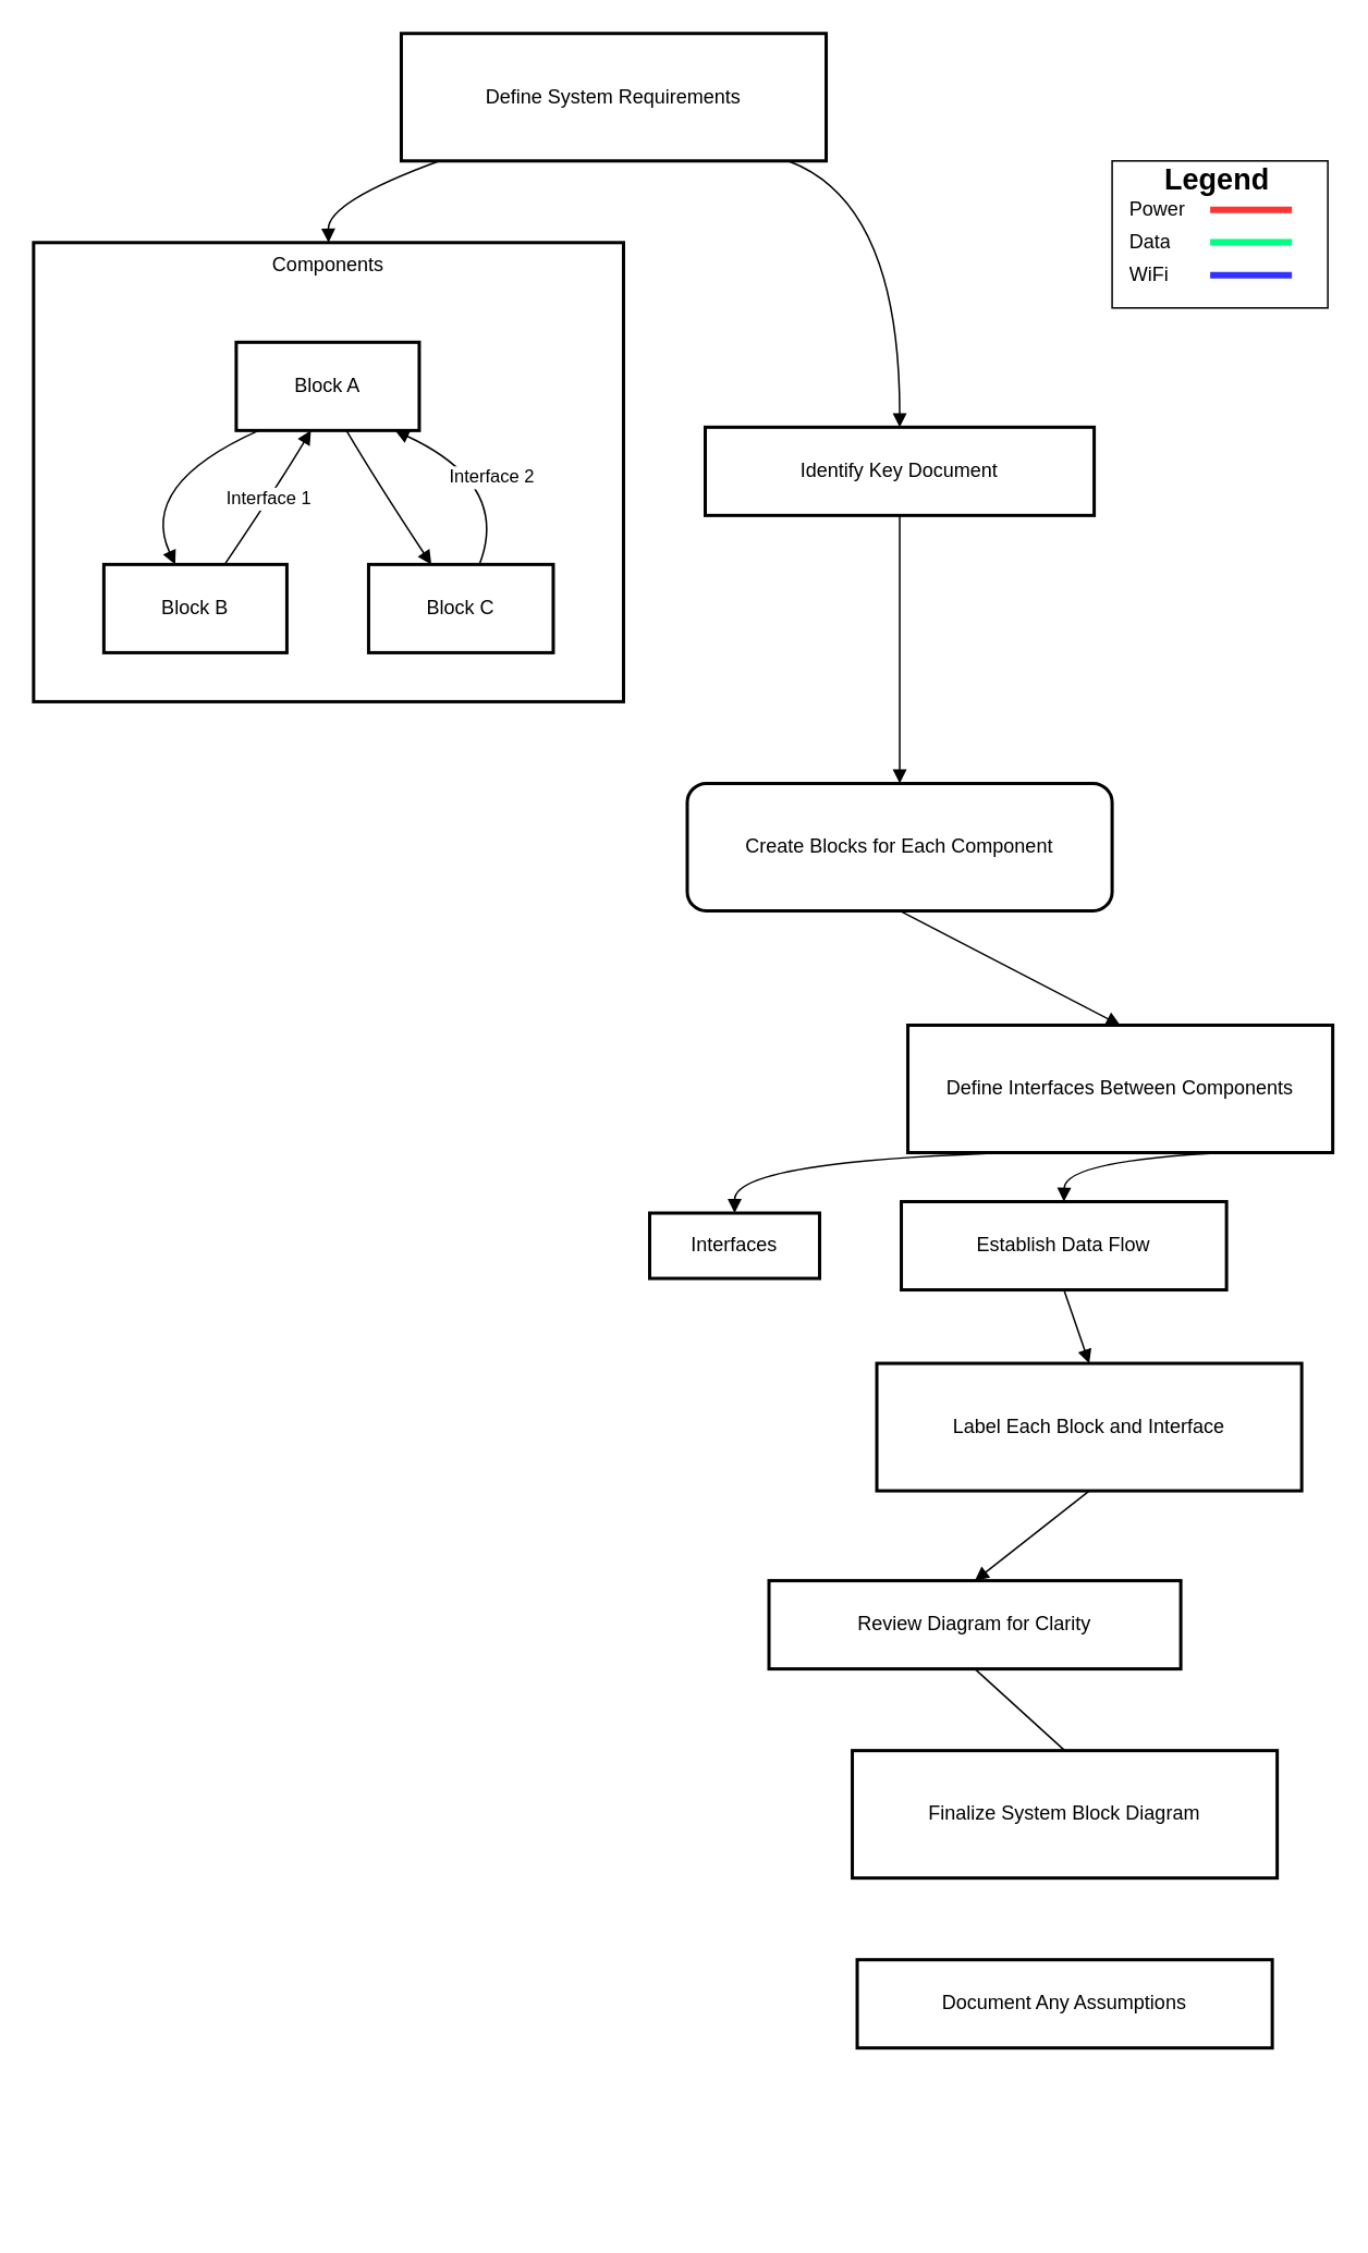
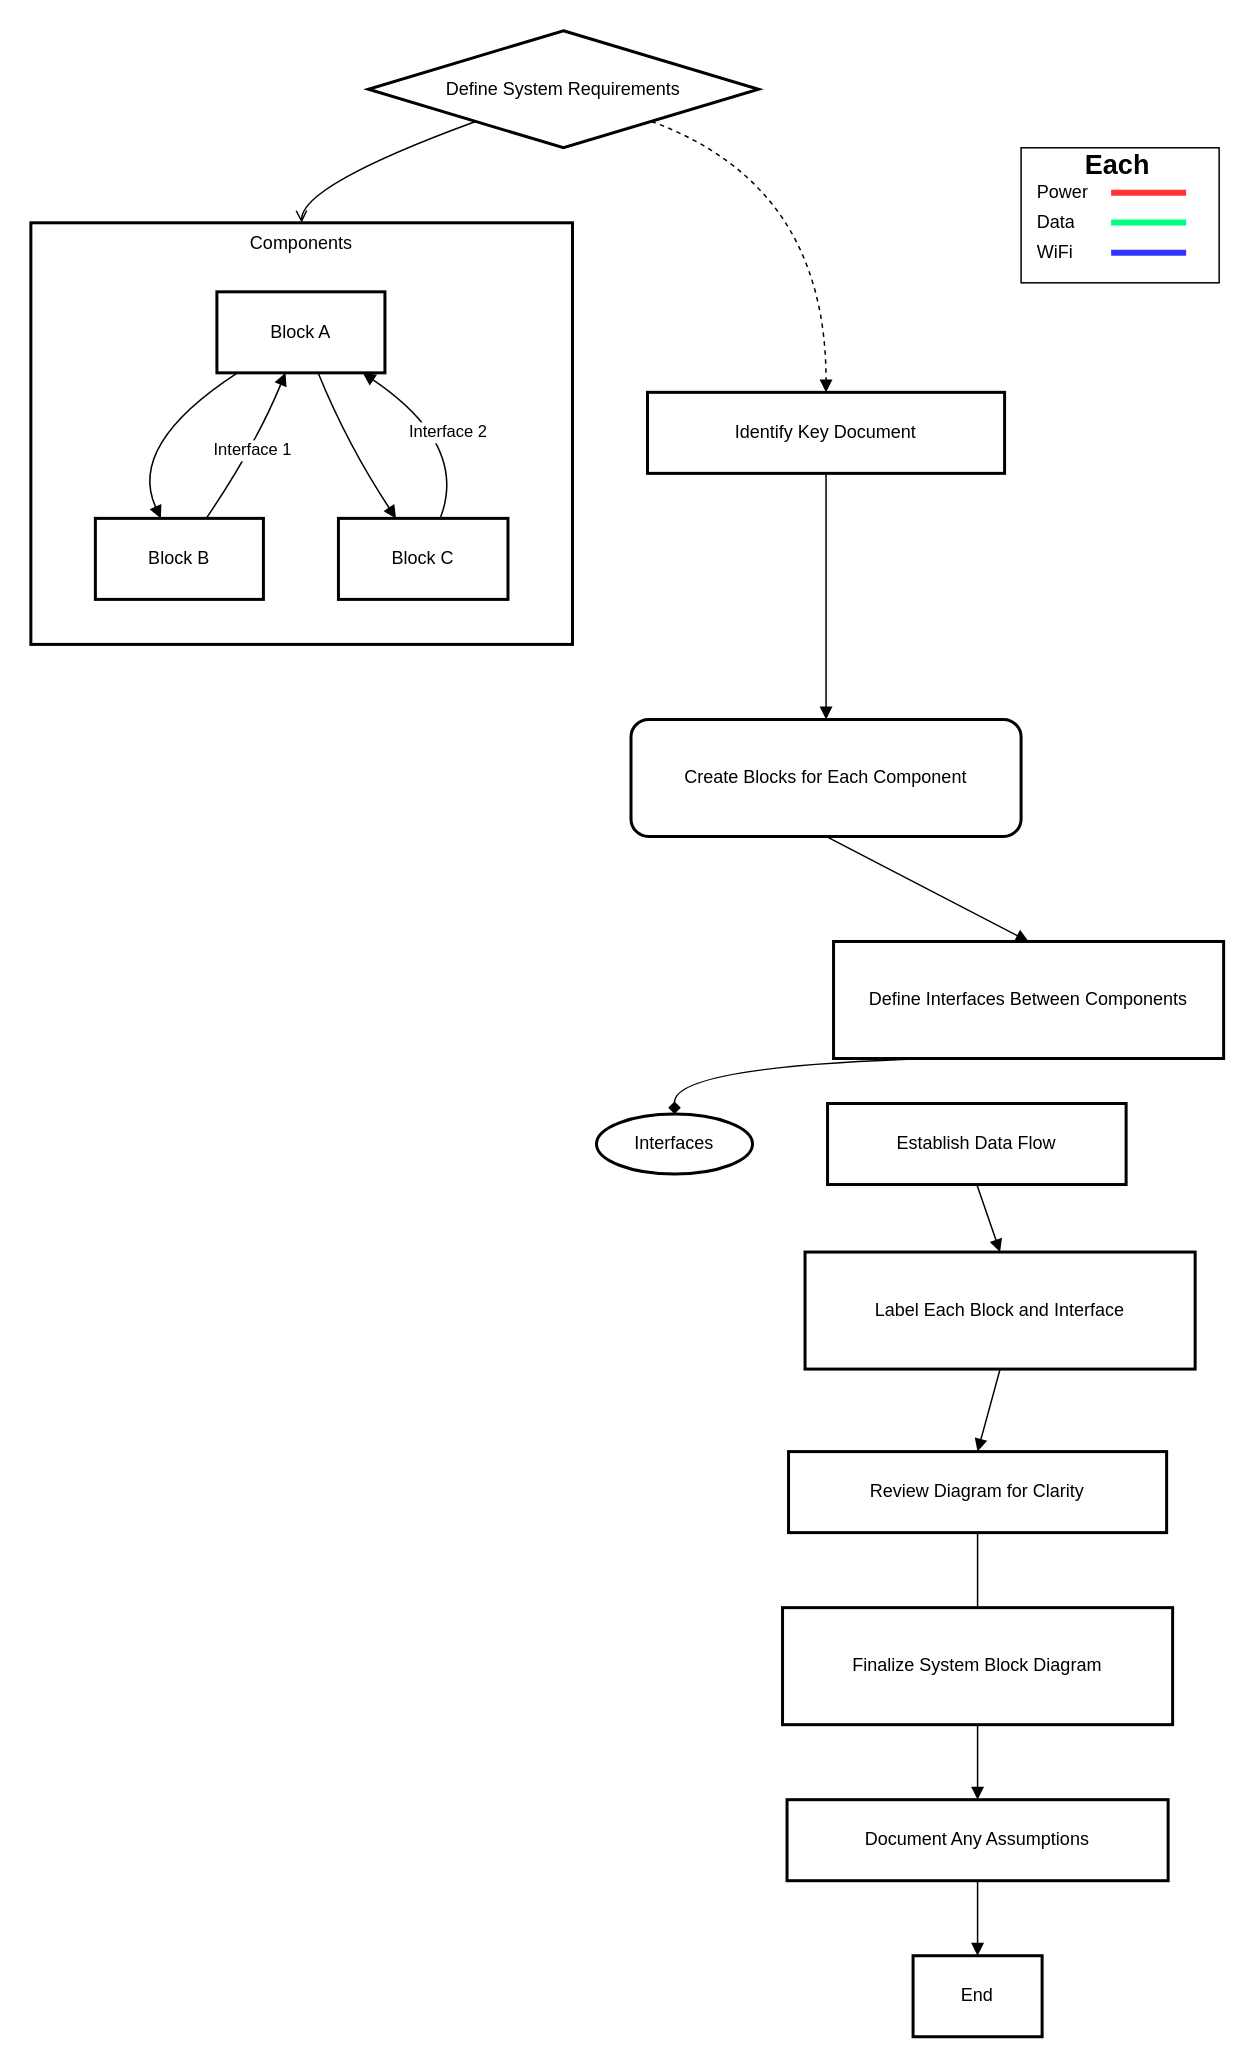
  <mxCell id="0" />
  <mxCell id="1" parent="0" />
  <mxCell id="2" value="" style="rounded=0;whiteSpace=wrap;html=1;" vertex="1" parent="1"><mxGeometry x="680" y="98" width="132" height="90" as="geometry" /></mxCell>
- <mxCell id="3" value="Interfaces" style="whiteSpace=wrap;strokeWidth=2;" parent="1" vertex="1"><mxGeometry x="397" y="742" width="104" height="40" as="geometry" /></mxCell>
+ <mxCell id="3" value="Interfaces" style="ellipse;whiteSpace=wrap;strokeWidth=2;" parent="1" vertex="1"><mxGeometry x="397" y="742" width="104" height="40" as="geometry" /></mxCell>
  <mxCell id="4" value="Components" style="whiteSpace=wrap;strokeWidth=2;verticalAlign=top;" parent="1" vertex="1"><mxGeometry x="20" y="148" width="361" height="281" as="geometry" /></mxCell>
- <mxCell id="5" value="Block A" style="whiteSpace=wrap;strokeWidth=2;" parent="4" vertex="1"><mxGeometry x="124" y="61" width="112" height="54" as="geometry" /></mxCell>
+ <mxCell id="5" value="Block A" style="whiteSpace=wrap;strokeWidth=2;" parent="4" vertex="1"><mxGeometry x="124" y="46" width="112" height="54" as="geometry" /></mxCell>
  <mxCell id="6" value="Block B" style="whiteSpace=wrap;strokeWidth=2;" parent="4" vertex="1"><mxGeometry x="43" y="197" width="112" height="54" as="geometry" /></mxCell>
  <mxCell id="7" value="Block C" style="whiteSpace=wrap;strokeWidth=2;" parent="4" vertex="1"><mxGeometry x="205" y="197" width="113" height="54" as="geometry" /></mxCell>
  <mxCell id="8" value="" style="curved=1;startArrow=none;endArrow=block;exitX=0.13;exitY=0.99;entryX=0.39;entryY=0;" parent="4" source="5" target="6" edge="1"><mxGeometry relative="1" as="geometry"><Array as="points"><mxPoint x="64" y="148" /></Array></mxGeometry></mxCell>
  <mxCell id="9" value="" style="curved=1;startArrow=none;endArrow=block;exitX=0.6;exitY=0.99;entryX=0.34;entryY=0;" parent="4" source="5" target="7" edge="1"><mxGeometry relative="1" as="geometry"><Array as="points"><mxPoint x="211" y="148" /></Array></mxGeometry></mxCell>
  <mxCell id="10" value="Interface 1" style="curved=1;startArrow=none;endArrow=block;exitX=0.66;exitY=0;entryX=0.41;entryY=0.99;" parent="4" source="6" target="5" edge="1"><mxGeometry relative="1" as="geometry"><Array as="points"><mxPoint x="150" y="148" /></Array></mxGeometry></mxCell>
  <mxCell id="11" value="Interface 2" style="curved=1;startArrow=none;endArrow=block;exitX=0.6;exitY=0;entryX=0.86;entryY=0.99;" parent="4" source="7" target="5" edge="1"><mxGeometry relative="1" as="geometry"><Array as="points"><mxPoint x="292" y="148" /></Array></mxGeometry></mxCell>
- <mxCell id="12" value="Define System Requirements" style="whiteSpace=wrap;strokeWidth=2;" parent="1" vertex="1"><mxGeometry x="245" y="20" width="260" height="78" as="geometry" /></mxCell>
+ <mxCell id="12" value="Define System Requirements" style="rhombus;whiteSpace=wrap;strokeWidth=2;" parent="1" vertex="1"><mxGeometry x="245" y="20" width="260" height="78" as="geometry" /></mxCell>
  <mxCell id="13" value="Identify Key Document" style="whiteSpace=wrap;strokeWidth=2;" parent="1" vertex="1"><mxGeometry x="431" y="261" width="238" height="54" as="geometry" /></mxCell>
  <mxCell id="14" value="Create Blocks for Each Component" style="whiteSpace=wrap;strokeWidth=2;rounded=1;" parent="1" vertex="1"><mxGeometry x="420" y="479" width="260" height="78" as="geometry" /></mxCell>
  <mxCell id="15" value="Define Interfaces Between Components" style="whiteSpace=wrap;strokeWidth=2;" parent="1" vertex="1"><mxGeometry x="555" y="627" width="260" height="78" as="geometry" /></mxCell>
  <mxCell id="16" value="Establish Data Flow" style="whiteSpace=wrap;strokeWidth=2;" parent="1" vertex="1"><mxGeometry x="551" y="735" width="199" height="54" as="geometry" /></mxCell>
  <mxCell id="17" value="Label Each Block and Interface" style="whiteSpace=wrap;strokeWidth=2;" parent="1" vertex="1"><mxGeometry x="536" y="834" width="260" height="78" as="geometry" /></mxCell>
- <mxCell id="18" value="Review Diagram for Clarity" style="whiteSpace=wrap;strokeWidth=2;" parent="1" vertex="1"><mxGeometry x="470" y="967" width="252" height="54" as="geometry" /></mxCell>
+ <mxCell id="18" value="Review Diagram for Clarity" style="whiteSpace=wrap;strokeWidth=2;" parent="1" vertex="1"><mxGeometry x="525" y="967" width="252" height="54" as="geometry" /></mxCell>
  <mxCell id="19" value="Finalize System Block Diagram" style="whiteSpace=wrap;strokeWidth=2;" parent="1" vertex="1"><mxGeometry x="521" y="1071" width="260" height="78" as="geometry" /></mxCell>
  <mxCell id="20" value="Document Any Assumptions" style="whiteSpace=wrap;strokeWidth=2;" parent="1" vertex="1"><mxGeometry x="524" y="1199" width="254" height="54" as="geometry" /></mxCell>
- <mxCell id="22" value="" style="curved=1;startArrow=none;endArrow=block;exitX=0.91;exitY=1;entryX=0.5;entryY=0;" parent="1" source="12" target="13" edge="1"><mxGeometry relative="1" as="geometry"><Array as="points"><mxPoint x="550" y="123" /></Array></mxGeometry></mxCell>
+ <mxCell id="21" value="End" style="whiteSpace=wrap;strokeWidth=2;" parent="1" vertex="1"><mxGeometry x="608" y="1303" width="86" height="54" as="geometry" /></mxCell>
+ <mxCell id="22" value="" style="curved=1;startArrow=none;endArrow=block;exitX=0.91;exitY=1;entryX=0.5;entryY=0;dashed=1;" parent="1" source="12" target="13" edge="1"><mxGeometry relative="1" as="geometry"><Array as="points"><mxPoint x="550" y="123" /></Array></mxGeometry></mxCell>
  <mxCell id="23" value="" style="curved=1;startArrow=none;endArrow=block;exitX=0.5;exitY=1;entryX=0.5;entryY=-0.01;" parent="1" source="13" target="14" edge="1"><mxGeometry relative="1" as="geometry"><Array as="points" /></mxGeometry></mxCell>
  <mxCell id="24" value="" style="curved=1;startArrow=none;endArrow=block;exitX=0.5;exitY=0.99;entryX=0.5;entryY=-0.01;" parent="1" source="14" target="15" edge="1"><mxGeometry relative="1" as="geometry"><Array as="points" /></mxGeometry></mxCell>
- <mxCell id="25" value="" style="curved=1;startArrow=none;endArrow=block;exitX=0.74;exitY=0.99;entryX=0.5;entryY=-0.01;" parent="1" source="15" target="16" edge="1"><mxGeometry relative="1" as="geometry"><Array as="points"><mxPoint x="651" y="710" /></Array></mxGeometry></mxCell>
  <mxCell id="26" value="" style="curved=1;startArrow=none;endArrow=block;exitX=0.5;exitY=0.99;entryX=0.5;entryY=-0.01;" parent="1" source="16" target="17" edge="1"><mxGeometry relative="1" as="geometry"><Array as="points" /></mxGeometry></mxCell>
  <mxCell id="27" value="" style="curved=1;startArrow=none;endArrow=block;exitX=0.5;exitY=0.99;entryX=0.5;entryY=-0.01;" parent="1" source="17" target="18" edge="1"><mxGeometry relative="1" as="geometry"><Array as="points" /></mxGeometry></mxCell>
  <mxCell id="28" value="" style="curved=1;startArrow=none;endArrow=none;exitX=0.5;exitY=0.99;entryX=0.5;entryY=-0.01;" parent="1" source="18" target="19" edge="1"><mxGeometry relative="1" as="geometry"><Array as="points" /></mxGeometry></mxCell>
- <mxCell id="31" value="" style="curved=1;startArrow=none;endArrow=block;exitX=0.26;exitY=0.99;entryX=0.5;entryY=-0.01;" parent="1" source="15" target="3" edge="1"><mxGeometry relative="1" as="geometry"><Array as="points"><mxPoint x="449" y="710" /></Array></mxGeometry></mxCell>
- <mxCell id="32" value="" style="curved=1;startArrow=none;endArrow=block;exitX=0.09;exitY=1;entryX=0.5;entryY=0;" parent="1" source="12" target="4" edge="1"><mxGeometry relative="1" as="geometry"><Array as="points"><mxPoint x="200" y="123" /></Array></mxGeometry></mxCell>
+ <mxCell id="29" value="" style="curved=1;startArrow=none;endArrow=block;exitX=0.5;exitY=0.99;entryX=0.5;entryY=-0.01;" parent="1" source="19" target="20" edge="1"><mxGeometry relative="1" as="geometry"><Array as="points" /></mxGeometry></mxCell>
+ <mxCell id="30" value="" style="curved=1;startArrow=none;endArrow=block;exitX=0.5;exitY=0.99;entryX=0.5;entryY=-0.01;" parent="1" source="20" target="21" edge="1"><mxGeometry relative="1" as="geometry"><Array as="points" /></mxGeometry></mxCell>
+ <mxCell id="31" value="" style="curved=1;startArrow=none;endArrow=diamond;exitX=0.26;exitY=0.99;entryX=0.5;entryY=-0.01;" parent="1" source="15" target="3" edge="1"><mxGeometry relative="1" as="geometry"><Array as="points"><mxPoint x="449" y="710" /></Array></mxGeometry></mxCell>
+ <mxCell id="32" value="" style="curved=1;startArrow=none;endArrow=open;exitX=0.09;exitY=1;entryX=0.5;entryY=0;" parent="1" source="12" target="4" edge="1"><mxGeometry relative="1" as="geometry"><Array as="points"><mxPoint x="200" y="123" /></Array></mxGeometry></mxCell>
  <mxCell id="33" value="" style="shape=table;startSize=0;container=1;collapsible=0;childLayout=tableLayout;fontSize=11;fillColor=none;strokeColor=none;" vertex="1" parent="1"><mxGeometry x="684" y="118" width="60" height="60" as="geometry" /></mxCell>
  <mxCell id="34" value="" style="shape=tableRow;horizontal=0;startSize=0;swimlaneHead=0;swimlaneBody=0;strokeColor=inherit;top=0;left=0;bottom=0;right=0;collapsible=0;dropTarget=0;fillColor=none;points=[[0,0.5],[1,0.5]];portConstraint=eastwest;fontSize=16;" vertex="1" parent="33"><mxGeometry width="60" height="20" as="geometry" /></mxCell>
  <mxCell id="35" value="Power" style="shape=partialRectangle;html=1;whiteSpace=wrap;connectable=0;strokeColor=inherit;overflow=hidden;fillColor=none;top=0;left=0;bottom=0;right=0;pointerEvents=1;fontSize=12;align=left;spacingLeft=5;" vertex="1" parent="34"><mxGeometry width="60" height="20" as="geometry"><mxRectangle width="60" height="20" as="alternateBounds" /></mxGeometry></mxCell>
  <mxCell id="36" value="" style="shape=tableRow;horizontal=0;startSize=0;swimlaneHead=0;swimlaneBody=0;strokeColor=inherit;top=0;left=0;bottom=0;right=0;collapsible=0;dropTarget=0;fillColor=none;points=[[0,0.5],[1,0.5]];portConstraint=eastwest;fontSize=16;" vertex="1" parent="33"><mxGeometry y="20" width="60" height="20" as="geometry" /></mxCell>
  <mxCell id="37" value="Data" style="shape=partialRectangle;html=1;whiteSpace=wrap;connectable=0;strokeColor=inherit;overflow=hidden;fillColor=none;top=0;left=0;bottom=0;right=0;pointerEvents=1;fontSize=12;align=left;spacingLeft=5;" vertex="1" parent="36"><mxGeometry width="60" height="20" as="geometry"><mxRectangle width="60" height="20" as="alternateBounds" /></mxGeometry></mxCell>
  <mxCell id="38" value="" style="shape=tableRow;horizontal=0;startSize=0;swimlaneHead=0;swimlaneBody=0;strokeColor=inherit;top=0;left=0;bottom=0;right=0;collapsible=0;dropTarget=0;fillColor=none;points=[[0,0.5],[1,0.5]];portConstraint=eastwest;fontSize=16;" vertex="1" parent="33"><mxGeometry y="40" width="60" height="20" as="geometry" /></mxCell>
  <mxCell id="39" value="WiFi" style="shape=partialRectangle;html=1;whiteSpace=wrap;connectable=0;strokeColor=inherit;overflow=hidden;fillColor=none;top=0;left=0;bottom=0;right=0;pointerEvents=1;fontSize=12;align=left;spacingLeft=5;" vertex="1" parent="38"><mxGeometry width="60" height="20" as="geometry"><mxRectangle width="60" height="20" as="alternateBounds" /></mxGeometry></mxCell>
- <mxCell id="40" value="&lt;font style=&quot;font-size: 18px;&quot;&gt;Legend&lt;/font&gt;" style="text;strokeColor=none;fillColor=none;html=1;fontSize=24;fontStyle=1;verticalAlign=middle;align=center;" vertex="1" parent="1"><mxGeometry x="694" y="88" width="100" height="40" as="geometry" /></mxCell>
+ <mxCell id="40" value="&lt;font style=&quot;font-size: 18px;&quot;&gt;Each&lt;/font&gt;" style="text;strokeColor=none;fillColor=none;html=1;fontSize=24;fontStyle=1;verticalAlign=middle;align=center;" vertex="1" parent="1"><mxGeometry x="694" y="88" width="100" height="40" as="geometry" /></mxCell>
  <mxCell id="41" value="" style="endArrow=none;html=1;rounded=0;strokeColor=#FF3333;strokeWidth=4;" edge="1" parent="1"><mxGeometry width="50" height="50" relative="1" as="geometry"><mxPoint x="740" y="128" as="sourcePoint" /><mxPoint x="790" y="128" as="targetPoint" /></mxGeometry></mxCell>
  <mxCell id="42" value="" style="endArrow=none;html=1;rounded=0;strokeColor=#00FF80;strokeWidth=4;" edge="1" parent="1"><mxGeometry width="50" height="50" relative="1" as="geometry"><mxPoint x="740" y="147.72" as="sourcePoint" /><mxPoint x="790" y="147.72" as="targetPoint" /></mxGeometry></mxCell>
  <mxCell id="43" value="" style="endArrow=none;html=1;rounded=0;strokeColor=#3333FF;strokeWidth=4;" edge="1" parent="1"><mxGeometry width="50" height="50" relative="1" as="geometry"><mxPoint x="740" y="168" as="sourcePoint" /><mxPoint x="790" y="168" as="targetPoint" /></mxGeometry></mxCell>
